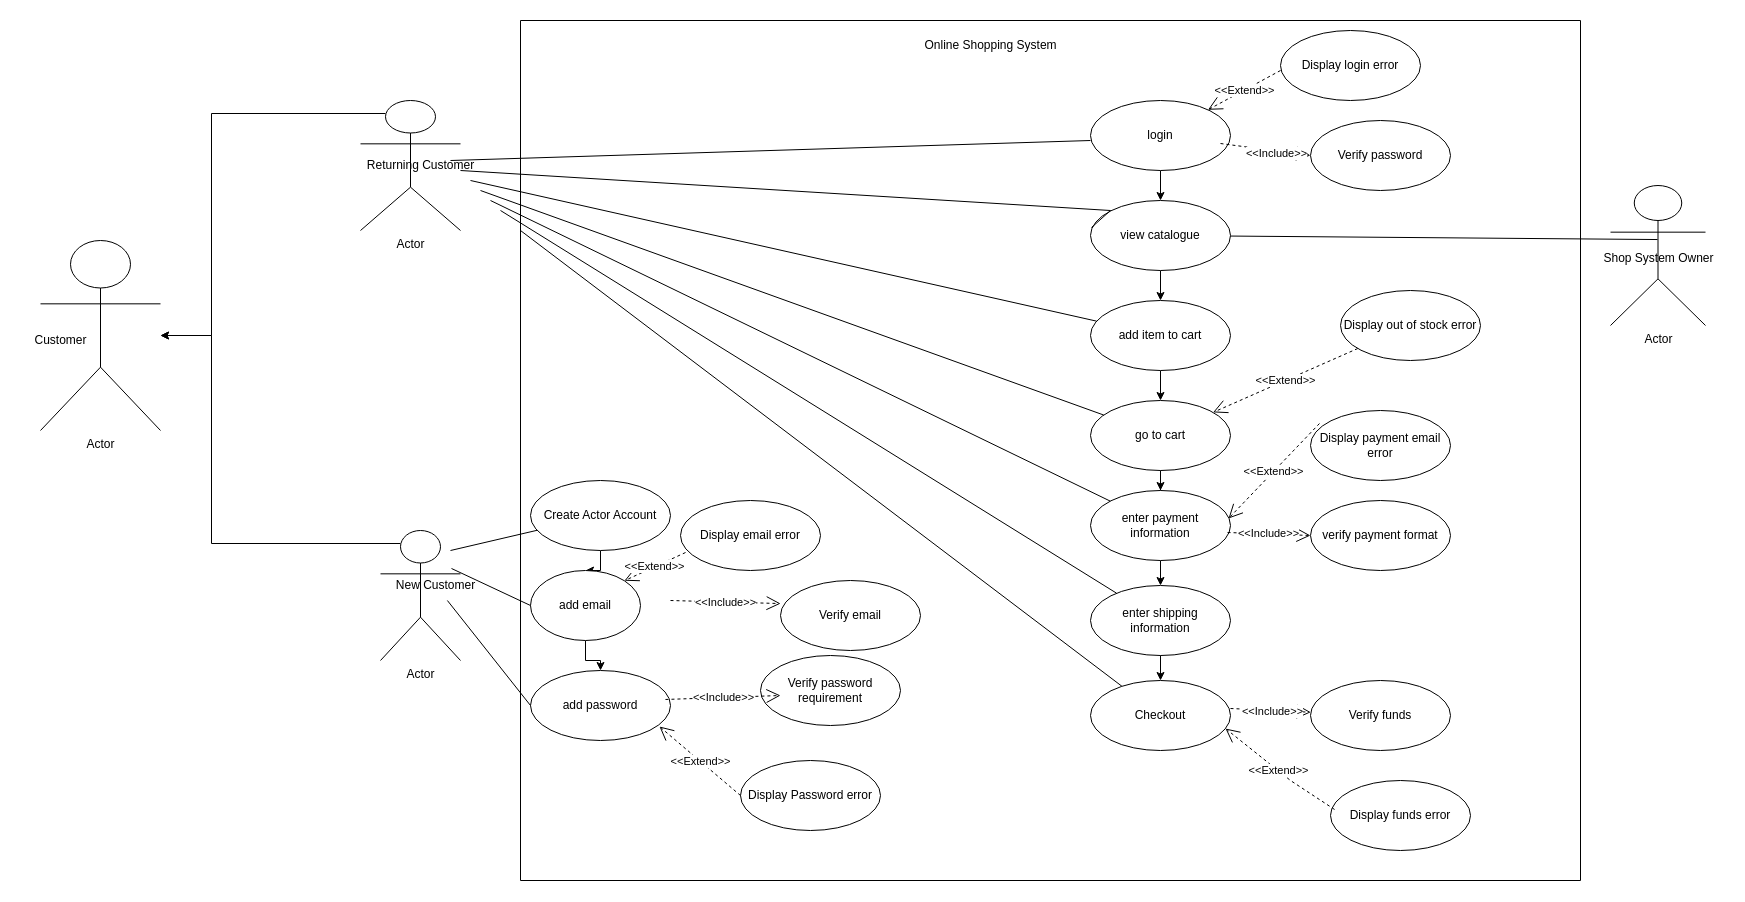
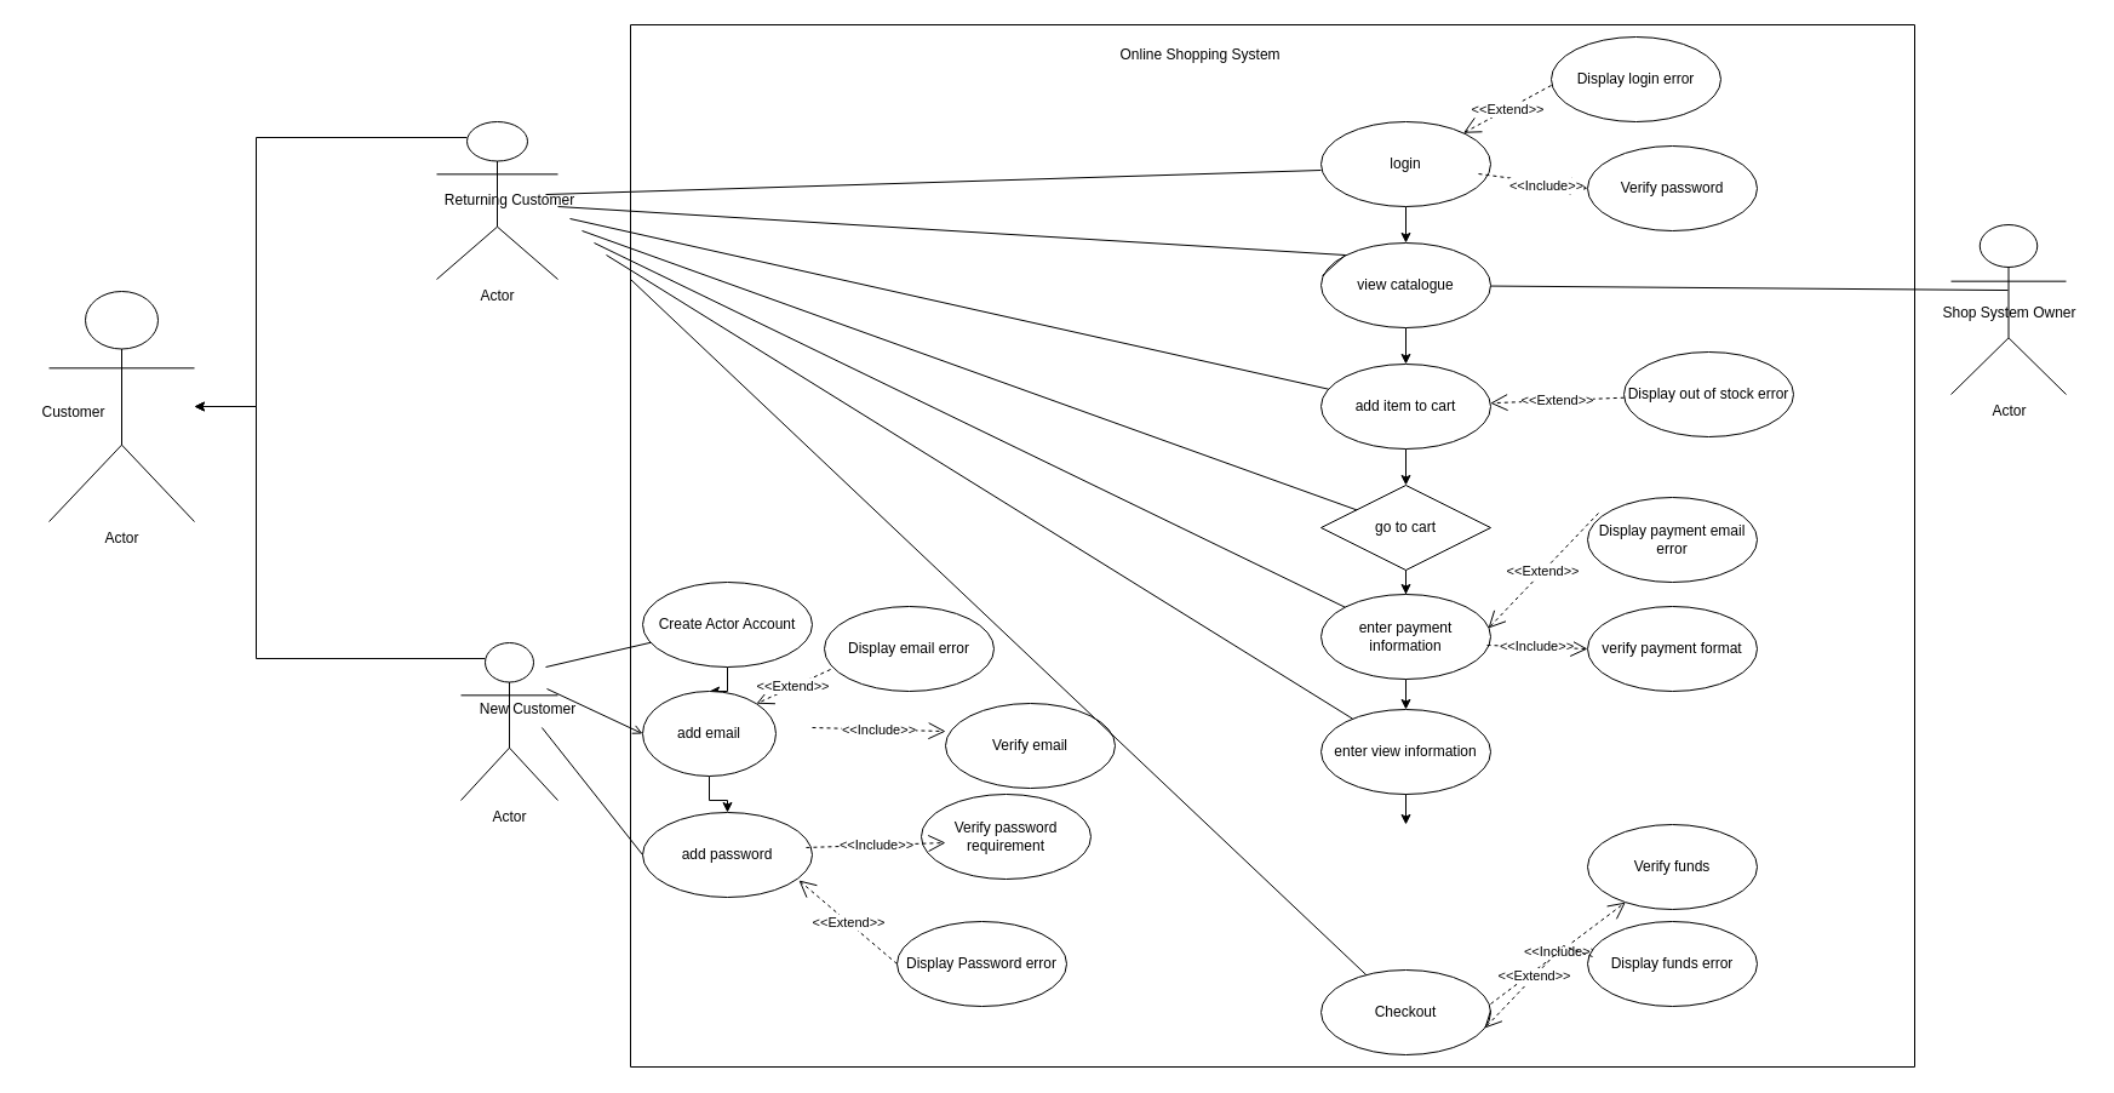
  <mxCell id="0" />
  <mxCell id="1" parent="0" />
  <mxCell id="2" value="" style="swimlane;startSize=0;" parent="1" vertex="1"><mxGeometry x="520" y="20" width="1060" height="860" as="geometry" /></mxCell>
  <mxCell id="3" value="" style="edgeStyle=orthogonalEdgeStyle;rounded=0;orthogonalLoop=1;jettySize=auto;html=1;" parent="2" source="4" target="6" edge="1"><mxGeometry relative="1" as="geometry" /></mxCell>
  <mxCell id="4" value="login" style="ellipse;whiteSpace=wrap;html=1;" parent="2" vertex="1"><mxGeometry x="570" y="80" width="140" height="70" as="geometry" /></mxCell>
  <mxCell id="5" value="" style="edgeStyle=orthogonalEdgeStyle;rounded=0;orthogonalLoop=1;jettySize=auto;html=1;" parent="2" source="6" target="8" edge="1"><mxGeometry relative="1" as="geometry" /></mxCell>
  <mxCell id="6" value="view catalogue" style="ellipse;whiteSpace=wrap;html=1;" parent="2" vertex="1"><mxGeometry x="570" y="180" width="140" height="70" as="geometry" /></mxCell>
  <mxCell id="7" value="" style="edgeStyle=orthogonalEdgeStyle;rounded=0;orthogonalLoop=1;jettySize=auto;html=1;" parent="2" source="8" target="10" edge="1"><mxGeometry relative="1" as="geometry" /></mxCell>
  <mxCell id="8" value="add item to cart" style="ellipse;whiteSpace=wrap;html=1;" parent="2" vertex="1"><mxGeometry x="570" y="280" width="140" height="70" as="geometry" /></mxCell>
  <mxCell id="9" value="" style="edgeStyle=orthogonalEdgeStyle;rounded=0;orthogonalLoop=1;jettySize=auto;html=1;" parent="2" source="10" target="12" edge="1"><mxGeometry relative="1" as="geometry" /></mxCell>
- <mxCell id="10" value="go to cart" style="ellipse;whiteSpace=wrap;html=1;" parent="2" vertex="1"><mxGeometry x="570" y="380" width="140" height="70" as="geometry" /></mxCell>
+ <mxCell id="10" value="go to cart" style="rhombus;whiteSpace=wrap;html=1;" parent="2" vertex="1"><mxGeometry x="570" y="380" width="140" height="70" as="geometry" /></mxCell>
  <mxCell id="11" value="" style="edgeStyle=orthogonalEdgeStyle;rounded=0;orthogonalLoop=1;jettySize=auto;html=1;" parent="2" source="12" target="13" edge="1"><mxGeometry relative="1" as="geometry" /></mxCell>
  <mxCell id="12" value="enter payment information" style="ellipse;whiteSpace=wrap;html=1;" parent="2" vertex="1"><mxGeometry x="570" y="470" width="140" height="70" as="geometry" /></mxCell>
- <mxCell id="13" value="enter shipping information" style="ellipse;whiteSpace=wrap;html=1;" parent="2" vertex="1"><mxGeometry x="570" y="565" width="140" height="70" as="geometry" /></mxCell>
- <mxCell id="14" value="Checkout" style="ellipse;whiteSpace=wrap;html=1;" parent="2" vertex="1"><mxGeometry x="570" y="660" width="140" height="70" as="geometry" /></mxCell>
+ <mxCell id="13" value="enter view information" style="ellipse;whiteSpace=wrap;html=1;" parent="2" vertex="1"><mxGeometry x="570" y="565" width="140" height="70" as="geometry" /></mxCell>
+ <mxCell id="14" value="Checkout" style="ellipse;whiteSpace=wrap;html=1;" parent="2" vertex="1"><mxGeometry x="570" y="780" width="140" height="70" as="geometry" /></mxCell>
  <mxCell id="15" value="Verify password" style="ellipse;whiteSpace=wrap;html=1;" parent="2" vertex="1"><mxGeometry x="790" y="100" width="140" height="70" as="geometry" /></mxCell>
  <mxCell id="16" value="Display login error" style="ellipse;whiteSpace=wrap;html=1;" parent="2" vertex="1"><mxGeometry x="760" y="10" width="140" height="70" as="geometry" /></mxCell>
  <mxCell id="17" value="Verify funds" style="ellipse;whiteSpace=wrap;html=1;" parent="2" vertex="1"><mxGeometry x="790" y="660" width="140" height="70" as="geometry" /></mxCell>
  <mxCell id="18" value="verify payment format" style="ellipse;whiteSpace=wrap;html=1;" parent="2" vertex="1"><mxGeometry x="790" y="480" width="140" height="70" as="geometry" /></mxCell>
  <mxCell id="19" value="" style="edgeStyle=orthogonalEdgeStyle;rounded=0;orthogonalLoop=1;jettySize=auto;html=1;" parent="2" source="13" edge="1"><mxGeometry relative="1" as="geometry"><mxPoint x="640" y="660" as="targetPoint" /></mxGeometry></mxCell>
  <mxCell id="20" value="Online Shopping System" style="text;html=1;align=center;verticalAlign=middle;resizable=0;points=[];autosize=1;strokeColor=none;fillColor=none;" parent="2" vertex="1"><mxGeometry x="390" y="10" width="160" height="30" as="geometry" /></mxCell>
  <mxCell id="21" value="" style="edgeStyle=orthogonalEdgeStyle;rounded=0;orthogonalLoop=1;jettySize=auto;html=1;" parent="2" source="22" target="24" edge="1"><mxGeometry relative="1" as="geometry" /></mxCell>
  <mxCell id="22" value="Create Actor Account" style="ellipse;whiteSpace=wrap;html=1;" parent="2" vertex="1"><mxGeometry x="10" y="460" width="140" height="70" as="geometry" /></mxCell>
  <mxCell id="23" value="" style="edgeStyle=orthogonalEdgeStyle;rounded=0;orthogonalLoop=1;jettySize=auto;html=1;" parent="2" source="24" target="25" edge="1"><mxGeometry relative="1" as="geometry" /></mxCell>
  <mxCell id="24" value="add email" style="ellipse;whiteSpace=wrap;html=1;" parent="2" vertex="1"><mxGeometry x="10" y="550" width="110" height="70" as="geometry" /></mxCell>
  <mxCell id="25" value="add password" style="ellipse;whiteSpace=wrap;html=1;" parent="2" vertex="1"><mxGeometry x="10" y="650" width="140" height="70" as="geometry" /></mxCell>
  <mxCell id="26" value="Verify email" style="ellipse;whiteSpace=wrap;html=1;" parent="2" vertex="1"><mxGeometry x="260" y="560" width="140" height="70" as="geometry" /></mxCell>
  <mxCell id="27" value="Verify password requirement" style="ellipse;whiteSpace=wrap;html=1;" parent="2" vertex="1"><mxGeometry x="240" y="635" width="140" height="70" as="geometry" /></mxCell>
  <mxCell id="28" value="Display email error" style="ellipse;whiteSpace=wrap;html=1;" parent="2" vertex="1"><mxGeometry x="160" y="480" width="140" height="70" as="geometry" /></mxCell>
  <mxCell id="29" value="Display Password error" style="ellipse;whiteSpace=wrap;html=1;" parent="2" vertex="1"><mxGeometry x="220" y="740" width="140" height="70" as="geometry" /></mxCell>
  <mxCell id="30" value="&amp;lt;&amp;lt;Include&amp;gt;&amp;gt;" style="endArrow=open;endSize=12;dashed=1;html=1;rounded=0;" parent="2" edge="1"><mxGeometry width="160" relative="1" as="geometry"><mxPoint x="150" y="580" as="sourcePoint" /><mxPoint x="260.108" y="583.059" as="targetPoint" /></mxGeometry></mxCell>
  <mxCell id="31" value="&amp;lt;&amp;lt;Extend&amp;gt;&amp;gt;" style="endArrow=open;endSize=12;dashed=1;html=1;rounded=0;exitX=0.036;exitY=0.743;exitDx=0;exitDy=0;exitPerimeter=0;entryX=1;entryY=0;entryDx=0;entryDy=0;" parent="2" source="28" target="24" edge="1"><mxGeometry width="160" relative="1" as="geometry"><mxPoint x="240" y="510" as="sourcePoint" /><mxPoint x="120" y="560" as="targetPoint" /></mxGeometry></mxCell>
  <mxCell id="32" value="&amp;lt;&amp;lt;Include&amp;gt;&amp;gt;" style="endArrow=open;endSize=12;dashed=1;html=1;rounded=0;entryX=0;entryY=0.5;entryDx=0;entryDy=0;exitX=0.964;exitY=0.414;exitDx=0;exitDy=0;exitPerimeter=0;" parent="2" source="25" edge="1"><mxGeometry width="160" relative="1" as="geometry"><mxPoint x="150" y="674" as="sourcePoint" /><mxPoint x="260" y="675" as="targetPoint" /></mxGeometry></mxCell>
  <mxCell id="33" value="&amp;lt;&amp;lt;Extend&amp;gt;&amp;gt;" style="endArrow=open;endSize=12;dashed=1;html=1;rounded=0;exitX=0;exitY=0.5;exitDx=0;exitDy=0;entryX=0.921;entryY=0.8;entryDx=0;entryDy=0;entryPerimeter=0;" parent="2" source="29" target="25" edge="1"><mxGeometry width="160" relative="1" as="geometry"><mxPoint x="226" y="772" as="sourcePoint" /><mxPoint x="130" y="810" as="targetPoint" /></mxGeometry></mxCell>
  <mxCell id="34" value="&amp;lt;&amp;lt;Include&amp;gt;&amp;gt;" style="endArrow=open;endSize=12;dashed=1;html=1;rounded=0;exitX=0.979;exitY=0.6;exitDx=0;exitDy=0;exitPerimeter=0;entryX=0;entryY=0.5;entryDx=0;entryDy=0;" parent="2" source="12" target="18" edge="1"><mxGeometry width="160" relative="1" as="geometry"><mxPoint x="680" y="513.47" as="sourcePoint" /><mxPoint x="790.108" y="516.529" as="targetPoint" /></mxGeometry></mxCell>
  <mxCell id="35" value="&amp;lt;&amp;lt;Include&amp;gt;&amp;gt;" style="endArrow=open;endSize=12;dashed=1;html=1;rounded=0;exitX=1;exitY=0.4;exitDx=0;exitDy=0;exitPerimeter=0;" parent="2" source="14" target="17" edge="1"><mxGeometry x="0.037" y="-1" width="160" relative="1" as="geometry"><mxPoint x="707" y="693.5" as="sourcePoint" /><mxPoint x="790" y="696.5" as="targetPoint" /><mxPoint as="offset" /></mxGeometry></mxCell>
  <mxCell id="36" value="Display payment email error" style="ellipse;whiteSpace=wrap;html=1;" parent="2" vertex="1"><mxGeometry x="790" y="390" width="140" height="70" as="geometry" /></mxCell>
- <mxCell id="37" value="Display funds error" style="ellipse;whiteSpace=wrap;html=1;" parent="2" vertex="1"><mxGeometry x="810" y="760" width="140" height="70" as="geometry" /></mxCell>
+ <mxCell id="37" value="Display funds error" style="ellipse;whiteSpace=wrap;html=1;" parent="2" vertex="1"><mxGeometry x="790" y="740" width="140" height="70" as="geometry" /></mxCell>
  <mxCell id="38" value="&amp;lt;&amp;lt;Extend&amp;gt;&amp;gt;" style="endArrow=open;endSize=12;dashed=1;html=1;rounded=0;exitX=0.029;exitY=0.414;exitDx=0;exitDy=0;entryX=0.964;entryY=0.686;entryDx=0;entryDy=0;entryPerimeter=0;exitPerimeter=0;" parent="2" source="37" target="14" edge="1"><mxGeometry width="160" relative="1" as="geometry"><mxPoint x="781" y="774" as="sourcePoint" /><mxPoint x="700" y="705" as="targetPoint" /><Array as="points"><mxPoint x="770" y="760" /></Array></mxGeometry></mxCell>
  <mxCell id="39" value="Display out of stock error" style="ellipse;whiteSpace=wrap;html=1;" parent="2" vertex="1"><mxGeometry x="820" y="270" width="140" height="70" as="geometry" /></mxCell>
  <mxCell id="40" value="&amp;lt;&amp;lt;Extend&amp;gt;&amp;gt;" style="endArrow=open;endSize=12;dashed=1;html=1;rounded=0;exitX=0.064;exitY=0.186;exitDx=0;exitDy=0;entryX=0.986;entryY=0.4;entryDx=0;entryDy=0;entryPerimeter=0;exitPerimeter=0;" parent="2" source="36" target="12" edge="1"><mxGeometry width="160" relative="1" as="geometry"><mxPoint x="799" y="421" as="sourcePoint" /><mxPoint x="710" y="360" as="targetPoint" /></mxGeometry></mxCell>
  <mxCell id="41" value="&amp;lt;&amp;lt;Include&amp;gt;&amp;gt;" style="endArrow=open;endSize=12;dashed=1;html=1;rounded=0;exitX=1;exitY=0.4;exitDx=0;exitDy=0;exitPerimeter=0;entryX=0;entryY=0.5;entryDx=0;entryDy=0;" parent="2" target="15" edge="1"><mxGeometry x="0.252" y="-1" width="160" relative="1" as="geometry"><mxPoint x="700" y="123" as="sourcePoint" /><mxPoint x="780" y="127" as="targetPoint" /><mxPoint y="1" as="offset" /></mxGeometry></mxCell>
  <mxCell id="42" value="&amp;lt;&amp;lt;Extend&amp;gt;&amp;gt;" style="endArrow=open;endSize=12;dashed=1;html=1;rounded=0;" parent="2" target="4" edge="1"><mxGeometry width="160" relative="1" as="geometry"><mxPoint x="760" y="50" as="sourcePoint" /><mxPoint x="680" y="43.443" as="targetPoint" /></mxGeometry></mxCell>
- <mxCell id="43" value="&amp;lt;&amp;lt;Extend&amp;gt;&amp;gt;" style="endArrow=open;endSize=12;dashed=1;html=1;rounded=0;" parent="2" source="39" target="10" edge="1"><mxGeometry width="160" relative="1" as="geometry"><mxPoint x="770" y="301" as="sourcePoint" /><mxPoint x="697" y="340" as="targetPoint" /></mxGeometry></mxCell>
+ <mxCell id="43" value="&amp;lt;&amp;lt;Extend&amp;gt;&amp;gt;" style="endArrow=open;endSize=12;dashed=1;html=1;rounded=0;" parent="2" source="39" target="8" edge="1"><mxGeometry width="160" relative="1" as="geometry"><mxPoint x="770" y="301" as="sourcePoint" /><mxPoint x="697" y="340" as="targetPoint" /></mxGeometry></mxCell>
  <mxCell id="44" value="Actor" style="shape=umlActor;verticalLabelPosition=bottom;verticalAlign=top;html=1;" parent="1" vertex="1"><mxGeometry x="1610" y="185" width="95" height="140" as="geometry" /></mxCell>
  <mxCell id="45" value="Shop System Owner&lt;div&gt;&lt;br&gt;&lt;/div&gt;" style="text;html=1;align=center;verticalAlign=middle;resizable=0;points=[];autosize=1;strokeColor=none;fillColor=none;" parent="1" vertex="1"><mxGeometry x="1592.5" y="245" width="130" height="40" as="geometry" /></mxCell>
  <mxCell id="46" style="edgeStyle=orthogonalEdgeStyle;rounded=0;orthogonalLoop=1;jettySize=auto;html=1;exitX=0.25;exitY=0.1;exitDx=0;exitDy=0;exitPerimeter=0;" parent="1" source="47" target="63" edge="1"><mxGeometry relative="1" as="geometry"><mxPoint x="210" y="350" as="targetPoint" /><Array as="points"><mxPoint x="211" y="113" /><mxPoint x="211" y="335" /></Array></mxGeometry></mxCell>
  <mxCell id="47" value="Actor" style="shape=umlActor;verticalLabelPosition=bottom;verticalAlign=top;html=1;" parent="1" vertex="1"><mxGeometry x="360" y="100" width="100" height="130" as="geometry" /></mxCell>
  <mxCell id="48" style="edgeStyle=orthogonalEdgeStyle;rounded=0;orthogonalLoop=1;jettySize=auto;html=1;exitX=0.25;exitY=0.1;exitDx=0;exitDy=0;exitPerimeter=0;" parent="1" source="49" target="63" edge="1"><mxGeometry relative="1" as="geometry"><mxPoint x="210" y="330" as="targetPoint" /><Array as="points"><mxPoint x="211" y="543" /><mxPoint x="211" y="335" /></Array></mxGeometry></mxCell>
  <mxCell id="49" value="Actor" style="shape=umlActor;verticalLabelPosition=bottom;verticalAlign=top;html=1;" parent="1" vertex="1"><mxGeometry x="380" y="530" width="80" height="130" as="geometry" /></mxCell>
  <mxCell id="50" value="Returning Customer" style="text;html=1;align=center;verticalAlign=middle;resizable=0;points=[];autosize=1;strokeColor=none;fillColor=none;" parent="1" vertex="1"><mxGeometry x="355" y="150" width="130" height="30" as="geometry" /></mxCell>
  <mxCell id="51" value="New Customer" style="text;html=1;align=center;verticalAlign=middle;resizable=0;points=[];autosize=1;strokeColor=none;fillColor=none;" parent="1" vertex="1"><mxGeometry x="385" y="570" width="100" height="30" as="geometry" /></mxCell>
  <mxCell id="52" value="" style="endArrow=none;html=1;rounded=0;" parent="1" target="4" edge="1"><mxGeometry width="50" height="50" relative="1" as="geometry"><mxPoint x="450" y="160" as="sourcePoint" /><mxPoint x="500" y="110" as="targetPoint" /><Array as="points"><mxPoint x="1090" y="140" /></Array></mxGeometry></mxCell>
  <mxCell id="53" value="" style="endArrow=none;html=1;rounded=0;entryX=0.007;entryY=0.386;entryDx=0;entryDy=0;entryPerimeter=0;" parent="1" target="6" edge="1"><mxGeometry width="50" height="50" relative="1" as="geometry"><mxPoint x="460" y="170" as="sourcePoint" /><mxPoint x="1101" y="150" as="targetPoint" /><Array as="points"><mxPoint x="1110" y="210" /></Array></mxGeometry></mxCell>
  <mxCell id="54" value="" style="endArrow=none;html=1;rounded=0;" parent="1" target="8" edge="1"><mxGeometry width="50" height="50" relative="1" as="geometry"><mxPoint x="470" y="180" as="sourcePoint" /><mxPoint x="1101" y="237" as="targetPoint" /><Array as="points" /></mxGeometry></mxCell>
  <mxCell id="55" value="" style="endArrow=none;html=1;rounded=0;" parent="1" target="10" edge="1"><mxGeometry width="50" height="50" relative="1" as="geometry"><mxPoint x="480" y="190" as="sourcePoint" /><mxPoint x="1106" y="331" as="targetPoint" /><Array as="points" /></mxGeometry></mxCell>
  <mxCell id="56" value="" style="endArrow=none;html=1;rounded=0;" parent="1" target="12" edge="1"><mxGeometry width="50" height="50" relative="1" as="geometry"><mxPoint x="490" y="200" as="sourcePoint" /><mxPoint x="1116" y="341" as="targetPoint" /><Array as="points" /></mxGeometry></mxCell>
  <mxCell id="57" value="" style="endArrow=none;html=1;rounded=0;" parent="1" target="13" edge="1"><mxGeometry width="50" height="50" relative="1" as="geometry"><mxPoint x="500" y="210" as="sourcePoint" /><mxPoint x="1126" y="351" as="targetPoint" /><Array as="points" /></mxGeometry></mxCell>
  <mxCell id="58" value="" style="endArrow=none;html=1;rounded=0;" parent="1" target="14" edge="1"><mxGeometry width="50" height="50" relative="1" as="geometry"><mxPoint x="520" y="230" as="sourcePoint" /><mxPoint x="1132" y="696" as="targetPoint" /><Array as="points" /></mxGeometry></mxCell>
  <mxCell id="59" value="" style="endArrow=none;html=1;rounded=0;" parent="1" target="22" edge="1"><mxGeometry width="50" height="50" relative="1" as="geometry"><mxPoint x="450" y="550" as="sourcePoint" /><mxPoint x="500" y="500" as="targetPoint" /></mxGeometry></mxCell>
- <mxCell id="60" value="" style="endArrow=none;html=1;rounded=0;entryX=0;entryY=0.5;entryDx=0;entryDy=0;exitX=0.66;exitY=-0.067;exitDx=0;exitDy=0;exitPerimeter=0;" parent="1" source="51" target="24" edge="1"><mxGeometry width="50" height="50" relative="1" as="geometry"><mxPoint x="460" y="560" as="sourcePoint" /><mxPoint x="547" y="540" as="targetPoint" /></mxGeometry></mxCell>
+ <mxCell id="60" value="" style="endArrow=open;html=1;rounded=0;entryX=0;entryY=0.5;entryDx=0;entryDy=0;exitX=0.66;exitY=-0.067;exitDx=0;exitDy=0;exitPerimeter=0;" parent="1" source="51" target="24" edge="1"><mxGeometry width="50" height="50" relative="1" as="geometry"><mxPoint x="460" y="560" as="sourcePoint" /><mxPoint x="547" y="540" as="targetPoint" /></mxGeometry></mxCell>
  <mxCell id="61" value="" style="endArrow=none;html=1;rounded=0;entryX=0;entryY=0.5;entryDx=0;entryDy=0;" parent="1" source="51" target="25" edge="1"><mxGeometry width="50" height="50" relative="1" as="geometry"><mxPoint x="470" y="570" as="sourcePoint" /><mxPoint x="540" y="615" as="targetPoint" /></mxGeometry></mxCell>
  <mxCell id="62" value="" style="endArrow=none;html=1;rounded=0;entryX=0.495;entryY=0.386;entryDx=0;entryDy=0;entryPerimeter=0;" parent="1" source="6" target="44" edge="1"><mxGeometry width="50" height="50" relative="1" as="geometry"><mxPoint x="1230" y="226.5" as="sourcePoint" /><mxPoint x="1940" y="270" as="targetPoint" /><Array as="points" /></mxGeometry></mxCell>
  <mxCell id="63" value="Actor" style="shape=umlActor;verticalLabelPosition=bottom;verticalAlign=top;html=1;" parent="1" vertex="1"><mxGeometry x="40" y="240" width="120" height="190" as="geometry" /></mxCell>
  <mxCell id="64" value="Customer" style="text;html=1;align=center;verticalAlign=middle;resizable=0;points=[];autosize=1;strokeColor=none;fillColor=none;" parent="1" vertex="1"><mxGeometry x="20" y="325" width="80" height="30" as="geometry" /></mxCell>
